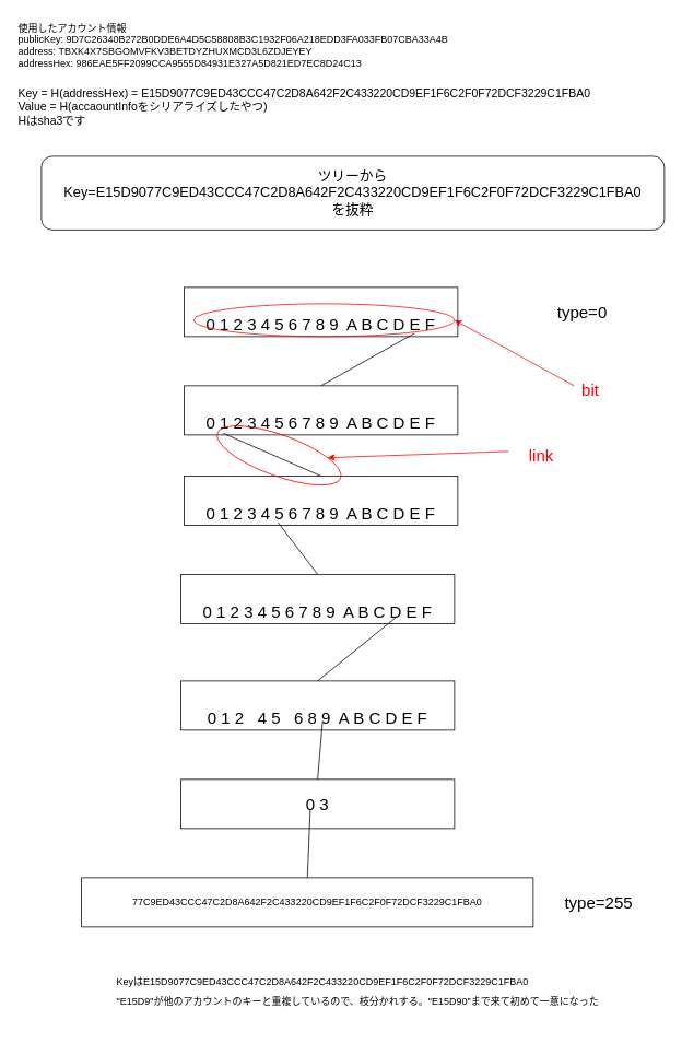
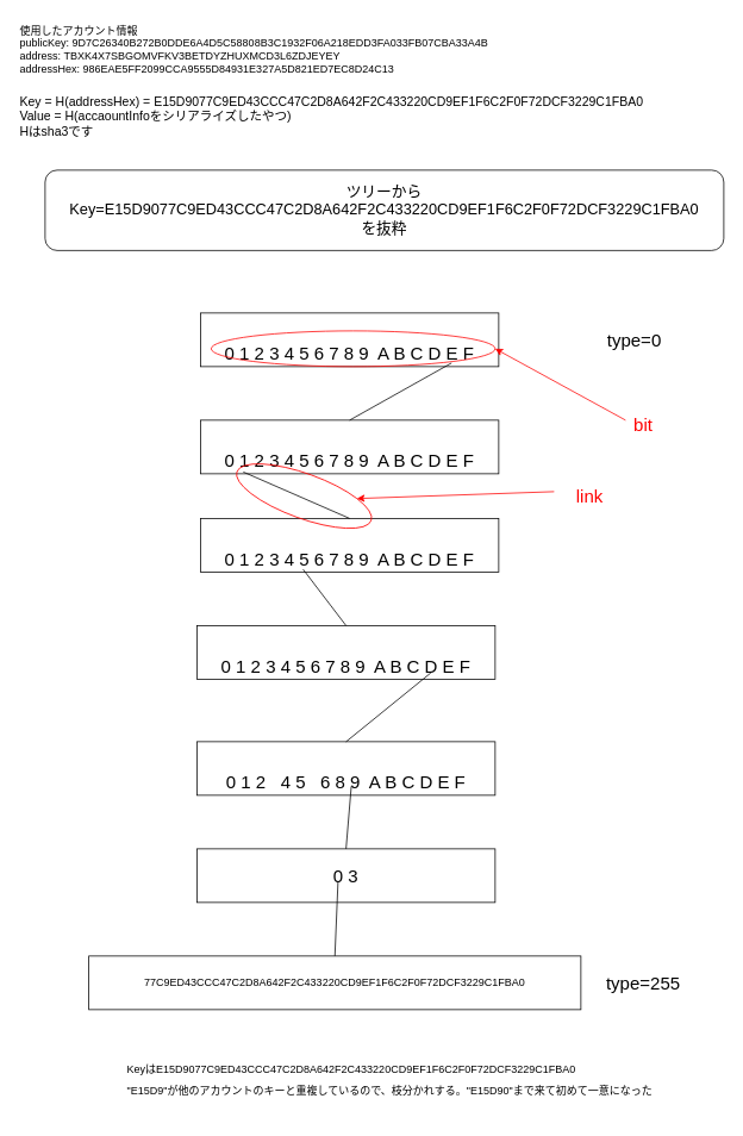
  <mxCell id="0" />
  <mxCell id="1" parent="0" />
  <mxCell id="2" value="使用したアカウント情報&lt;br&gt;publicKey: 9D7C26340B272B0DDE6A4D5C58808B3C1932F06A218EDD3FA033FB07CBA33A4B&lt;br&gt;address:&amp;nbsp;TBXK4X7SBGOMVFKV3BETDYZHUXMCD3L6ZDJEYEY&lt;br&gt;addressHex:&amp;nbsp;986EAE5FF2099CCA9555D84931E327A5D821ED7EC8D24C13" style="text;html=1;strokeColor=none;fillColor=none;align=left;verticalAlign=middle;whiteSpace=wrap;rounded=0;" vertex="1" parent="1"><mxGeometry x="20" y="20" width="630" height="70" as="geometry" /></mxCell>
  <mxCell id="3" value="Key =&amp;nbsp;H(addressHex) =&amp;nbsp;E15D9077C9ED43CCC47C2D8A642F2C433220CD9EF1F6C2F0F72DCF3229C1FBA0&lt;br style=&quot;font-size: 14px;&quot;&gt;Value = H(accaountInfoをシリアライズしたやつ)&lt;br style=&quot;font-size: 14px;&quot;&gt;Hはsha3です" style="text;html=1;strokeColor=none;fillColor=none;align=left;verticalAlign=middle;whiteSpace=wrap;rounded=0;fontSize=14;" vertex="1" parent="1"><mxGeometry x="20" y="90" width="720" height="80" as="geometry" /></mxCell>
  <mxCell id="4" value="" style="group" vertex="1" connectable="0" parent="1"><mxGeometry x="224" y="350" width="360" height="80" as="geometry" /></mxCell>
  <mxCell id="5" value="" style="rounded=0;whiteSpace=wrap;html=1;align=left;" vertex="1" parent="4"><mxGeometry width="334" height="60" as="geometry" /></mxCell>
  <mxCell id="6" value="0 1 2 3 4 5 6 7 8 9&amp;nbsp; A B C D E F" style="text;html=1;strokeColor=none;fillColor=none;align=center;verticalAlign=middle;whiteSpace=wrap;rounded=0;fontSize=20;" vertex="1" parent="4"><mxGeometry x="12" y="30" width="310" height="30" as="geometry" /></mxCell>
  <mxCell id="7" value="" style="ellipse;whiteSpace=wrap;html=1;fontSize=20;align=left;fillColor=none;strokeColor=#FF0000;" vertex="1" parent="4"><mxGeometry x="12" y="20" width="318" height="40" as="geometry" /></mxCell>
  <mxCell id="8" value="" style="group" vertex="1" connectable="0" parent="1"><mxGeometry x="224" y="470" width="334" height="60" as="geometry" /></mxCell>
  <mxCell id="9" value="" style="rounded=0;whiteSpace=wrap;html=1;align=left;" vertex="1" parent="8"><mxGeometry width="334" height="60" as="geometry" /></mxCell>
  <mxCell id="10" value="0 1 2 3 4 5 6 7 8 9&amp;nbsp; A B C D E F" style="text;html=1;strokeColor=none;fillColor=none;align=center;verticalAlign=middle;whiteSpace=wrap;rounded=0;fontSize=20;" vertex="1" parent="8"><mxGeometry x="12" y="30" width="310" height="30" as="geometry" /></mxCell>
  <mxCell id="11" value="" style="endArrow=none;html=1;fontSize=20;exitX=0.5;exitY=0;exitDx=0;exitDy=0;entryX=0.868;entryY=0.867;entryDx=0;entryDy=0;entryPerimeter=0;" edge="1" parent="1" source="9" target="6"><mxGeometry width="50" height="50" relative="1" as="geometry"><mxPoint x="510" y="420" as="sourcePoint" /><mxPoint x="560" y="370" as="targetPoint" /></mxGeometry></mxCell>
  <mxCell id="12" value="" style="group" vertex="1" connectable="0" parent="1"><mxGeometry x="224" y="580" width="334" height="60" as="geometry" /></mxCell>
  <mxCell id="13" value="" style="rounded=0;whiteSpace=wrap;html=1;align=left;" vertex="1" parent="12"><mxGeometry width="334" height="60" as="geometry" /></mxCell>
  <mxCell id="14" value="0 1 2 3 4 5 6 7 8 9&amp;nbsp; A B C D E F" style="text;html=1;strokeColor=none;fillColor=none;align=center;verticalAlign=middle;whiteSpace=wrap;rounded=0;fontSize=20;" vertex="1" parent="12"><mxGeometry x="12" y="30" width="310" height="30" as="geometry" /></mxCell>
  <mxCell id="15" value="" style="endArrow=none;html=1;fontSize=20;entryX=0.5;entryY=0;entryDx=0;entryDy=0;exitX=0.116;exitY=0.933;exitDx=0;exitDy=0;exitPerimeter=0;" edge="1" parent="1" source="10" target="13"><mxGeometry width="50" height="50" relative="1" as="geometry"><mxPoint x="130" y="610" as="sourcePoint" /><mxPoint x="180" y="560" as="targetPoint" /></mxGeometry></mxCell>
  <mxCell id="16" value="" style="group" vertex="1" connectable="0" parent="1"><mxGeometry x="220" y="700" width="334" height="60" as="geometry" /></mxCell>
  <mxCell id="17" value="" style="rounded=0;whiteSpace=wrap;html=1;align=left;" vertex="1" parent="16"><mxGeometry width="334" height="60" as="geometry" /></mxCell>
  <mxCell id="18" value="0 1 2 3 4 5 6 7 8 9&amp;nbsp; A B C D E F" style="text;html=1;strokeColor=none;fillColor=none;align=center;verticalAlign=middle;whiteSpace=wrap;rounded=0;fontSize=20;" vertex="1" parent="16"><mxGeometry x="12" y="30" width="310" height="30" as="geometry" /></mxCell>
  <mxCell id="19" value="" style="endArrow=none;html=1;fontSize=20;entryX=0.5;entryY=0;entryDx=0;entryDy=0;exitX=0.332;exitY=0.9;exitDx=0;exitDy=0;exitPerimeter=0;" edge="1" parent="1" source="14" target="17"><mxGeometry width="50" height="50" relative="1" as="geometry"><mxPoint x="130" y="720" as="sourcePoint" /><mxPoint x="180" y="670" as="targetPoint" /></mxGeometry></mxCell>
  <mxCell id="20" value="" style="group" vertex="1" connectable="0" parent="1"><mxGeometry x="220" y="830" width="334" height="60" as="geometry" /></mxCell>
  <mxCell id="21" value="" style="rounded=0;whiteSpace=wrap;html=1;align=left;" vertex="1" parent="20"><mxGeometry width="334" height="60" as="geometry" /></mxCell>
  <mxCell id="22" value="0 1 2&amp;nbsp; &amp;nbsp;4 5&amp;nbsp; &amp;nbsp;6 8 9&amp;nbsp; A B C D E F" style="text;html=1;strokeColor=none;fillColor=none;align=center;verticalAlign=middle;whiteSpace=wrap;rounded=0;fontSize=20;" vertex="1" parent="20"><mxGeometry x="12" y="30" width="310" height="30" as="geometry" /></mxCell>
  <mxCell id="23" value="" style="endArrow=none;html=1;fontSize=20;entryX=0.806;entryY=0.767;entryDx=0;entryDy=0;exitX=0.5;exitY=0;exitDx=0;exitDy=0;entryPerimeter=0;" edge="1" parent="1" source="21" target="18"><mxGeometry width="50" height="50" relative="1" as="geometry"><mxPoint x="90" y="860" as="sourcePoint" /><mxPoint x="140" y="810" as="targetPoint" /></mxGeometry></mxCell>
  <mxCell id="24" value="" style="group" vertex="1" connectable="0" parent="1"><mxGeometry x="220" y="950" width="334" height="60" as="geometry" /></mxCell>
  <mxCell id="25" value="" style="rounded=0;whiteSpace=wrap;html=1;align=left;" vertex="1" parent="24"><mxGeometry width="334" height="60" as="geometry" /></mxCell>
  <mxCell id="26" value="0 3" style="text;html=1;strokeColor=none;fillColor=none;align=center;verticalAlign=middle;whiteSpace=wrap;rounded=0;fontSize=20;" vertex="1" parent="24"><mxGeometry x="12" y="15" width="310" height="30" as="geometry" /></mxCell>
  <mxCell id="27" value="" style="endArrow=none;html=1;fontSize=20;entryX=0.519;entryY=0.667;entryDx=0;entryDy=0;entryPerimeter=0;exitX=0.5;exitY=0;exitDx=0;exitDy=0;" edge="1" parent="1" source="25" target="22"><mxGeometry width="50" height="50" relative="1" as="geometry"><mxPoint x="90" y="970" as="sourcePoint" /><mxPoint x="140" y="920" as="targetPoint" /></mxGeometry></mxCell>
  <mxCell id="28" value="" style="group;align=center;" vertex="1" connectable="0" parent="1"><mxGeometry x="99" y="1070" width="511" height="60" as="geometry" /></mxCell>
  <mxCell id="29" value="&lt;span&gt;77C9ED43CCC47C2D8A642F2C433220CD9EF1F6C2F0F72DCF3229C1FBA0&lt;/span&gt;" style="rounded=0;whiteSpace=wrap;html=1;align=center;" vertex="1" parent="28"><mxGeometry width="551.0" height="60" as="geometry" /></mxCell>
  <mxCell id="30" value="" style="endArrow=none;html=1;fontSize=20;entryX=0.471;entryY=0.733;entryDx=0;entryDy=0;entryPerimeter=0;exitX=0.5;exitY=0;exitDx=0;exitDy=0;" edge="1" parent="1" source="29" target="26"><mxGeometry width="50" height="50" relative="1" as="geometry"><mxPoint x="100" y="1110" as="sourcePoint" /><mxPoint x="150" y="1060" as="targetPoint" /></mxGeometry></mxCell>
  <mxCell id="31" value="&lt;span style=&quot;font-size: 12px&quot;&gt;KeyはE15D9077C9ED43CCC47C2D8A642F2C433220CD9EF1F6C2F0F72DCF3229C1FBA0&lt;br&gt;&lt;/span&gt;&lt;span style=&quot;font-size: 12px&quot;&gt;&quot;E15D9&quot;が他のアカウントのキーと重複しているので、枝分かれする。&quot;&lt;/span&gt;&lt;span style=&quot;font-size: 12px&quot;&gt;E15D90&quot;まで来て初めて一意になった&lt;/span&gt;&lt;span style=&quot;font-size: 12px&quot;&gt;&lt;br&gt;&lt;/span&gt;" style="text;html=1;strokeColor=none;fillColor=none;align=left;verticalAlign=middle;whiteSpace=wrap;rounded=0;fontSize=20;" vertex="1" parent="1"><mxGeometry x="140" y="1160" width="620" height="90" as="geometry" /></mxCell>
- <mxCell id="32" value="type=255" style="text;html=1;strokeColor=none;fillColor=none;align=center;verticalAlign=middle;whiteSpace=wrap;rounded=0;fontSize=20;" vertex="1" parent="1"><mxGeometry x="670" y="1075" width="120" height="50" as="geometry" /></mxCell>
+ <mxCell id="32" value="type=255" style="text;html=1;strokeColor=none;fillColor=none;align=center;verticalAlign=middle;whiteSpace=wrap;rounded=0;fontSize=20;" vertex="1" parent="1"><mxGeometry x="660" y="1075" width="120" height="50" as="geometry" /></mxCell>
  <mxCell id="33" value="type=0" style="text;html=1;strokeColor=none;fillColor=none;align=center;verticalAlign=middle;whiteSpace=wrap;rounded=0;fontSize=20;" vertex="1" parent="1"><mxGeometry x="650" y="355" width="120" height="50" as="geometry" /></mxCell>
  <mxCell id="34" value="" style="endArrow=classic;html=1;fontSize=20;entryX=1;entryY=0.5;entryDx=0;entryDy=0;strokeColor=#FF0000;" edge="1" parent="1" target="7"><mxGeometry width="50" height="50" relative="1" as="geometry"><mxPoint x="700" y="470" as="sourcePoint" /><mxPoint x="579" y="400" as="targetPoint" /></mxGeometry></mxCell>
  <mxCell id="35" value="bit" style="text;html=1;strokeColor=none;fillColor=none;align=center;verticalAlign=middle;whiteSpace=wrap;rounded=0;fontSize=20;fontColor=#FF0000;" vertex="1" parent="1"><mxGeometry x="660" y="450" width="120" height="50" as="geometry" /></mxCell>
  <mxCell id="36" value="" style="ellipse;whiteSpace=wrap;html=1;strokeColor=#FF0000;fillColor=none;fontSize=20;fontColor=#FF0000;align=left;rotation=20;" vertex="1" parent="1"><mxGeometry x="260" y="530" width="160" height="50" as="geometry" /></mxCell>
  <mxCell id="37" value="" style="endArrow=classic;html=1;fontSize=20;entryX=1;entryY=0;entryDx=0;entryDy=0;strokeColor=#FF0000;" edge="1" parent="1" target="36"><mxGeometry width="50" height="50" relative="1" as="geometry"><mxPoint x="620" y="550" as="sourcePoint" /><mxPoint x="564" y="400" as="targetPoint" /></mxGeometry></mxCell>
  <mxCell id="38" value="link" style="text;html=1;strokeColor=none;fillColor=none;align=center;verticalAlign=middle;whiteSpace=wrap;rounded=0;fontSize=20;fontColor=#FF0000;" vertex="1" parent="1"><mxGeometry x="600" y="530" width="120" height="50" as="geometry" /></mxCell>
  <mxCell id="39" value="&lt;span style=&quot;font-family: &amp;#34;helvetica&amp;#34;&quot;&gt;ツリーから&lt;br&gt;Key=E15D9077C9ED43CCC47C2D8A642F2C433220CD9EF1F6C2F0F72DCF3229C1FBA0&lt;br&gt;を抜粋&lt;br&gt;&lt;/span&gt;" style="rounded=1;whiteSpace=wrap;html=1;fontSize=17;align=center;" vertex="1" parent="1"><mxGeometry x="50" y="190" width="760" height="90" as="geometry" /></mxCell>
